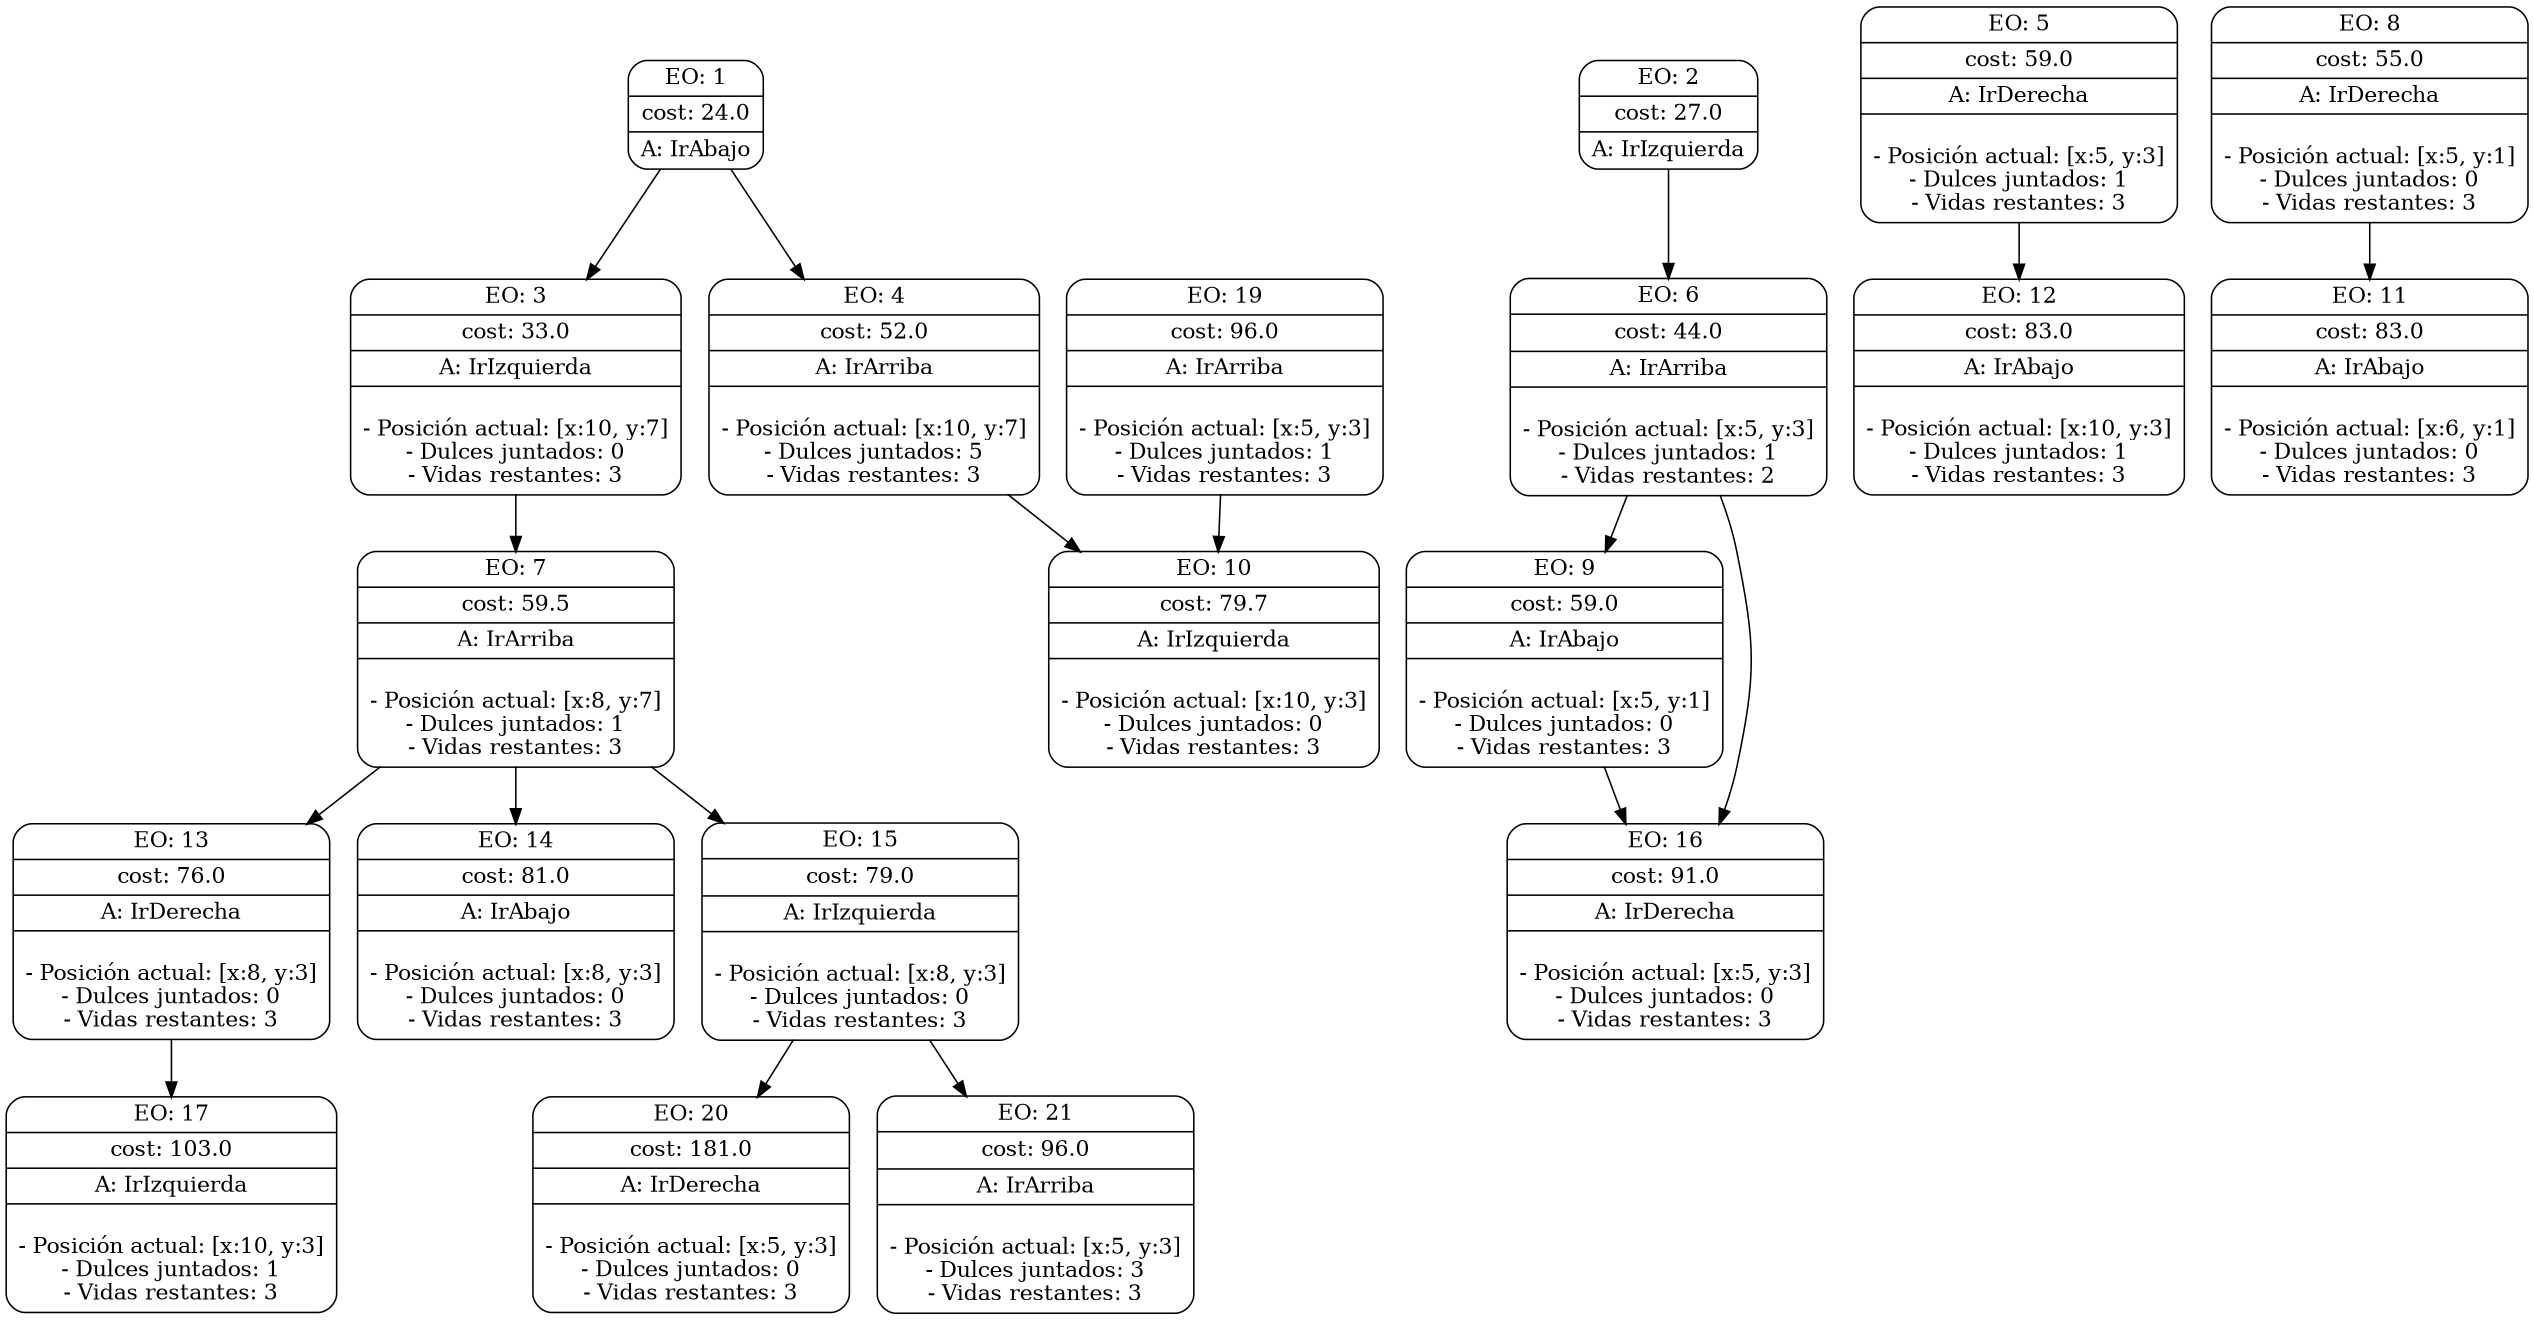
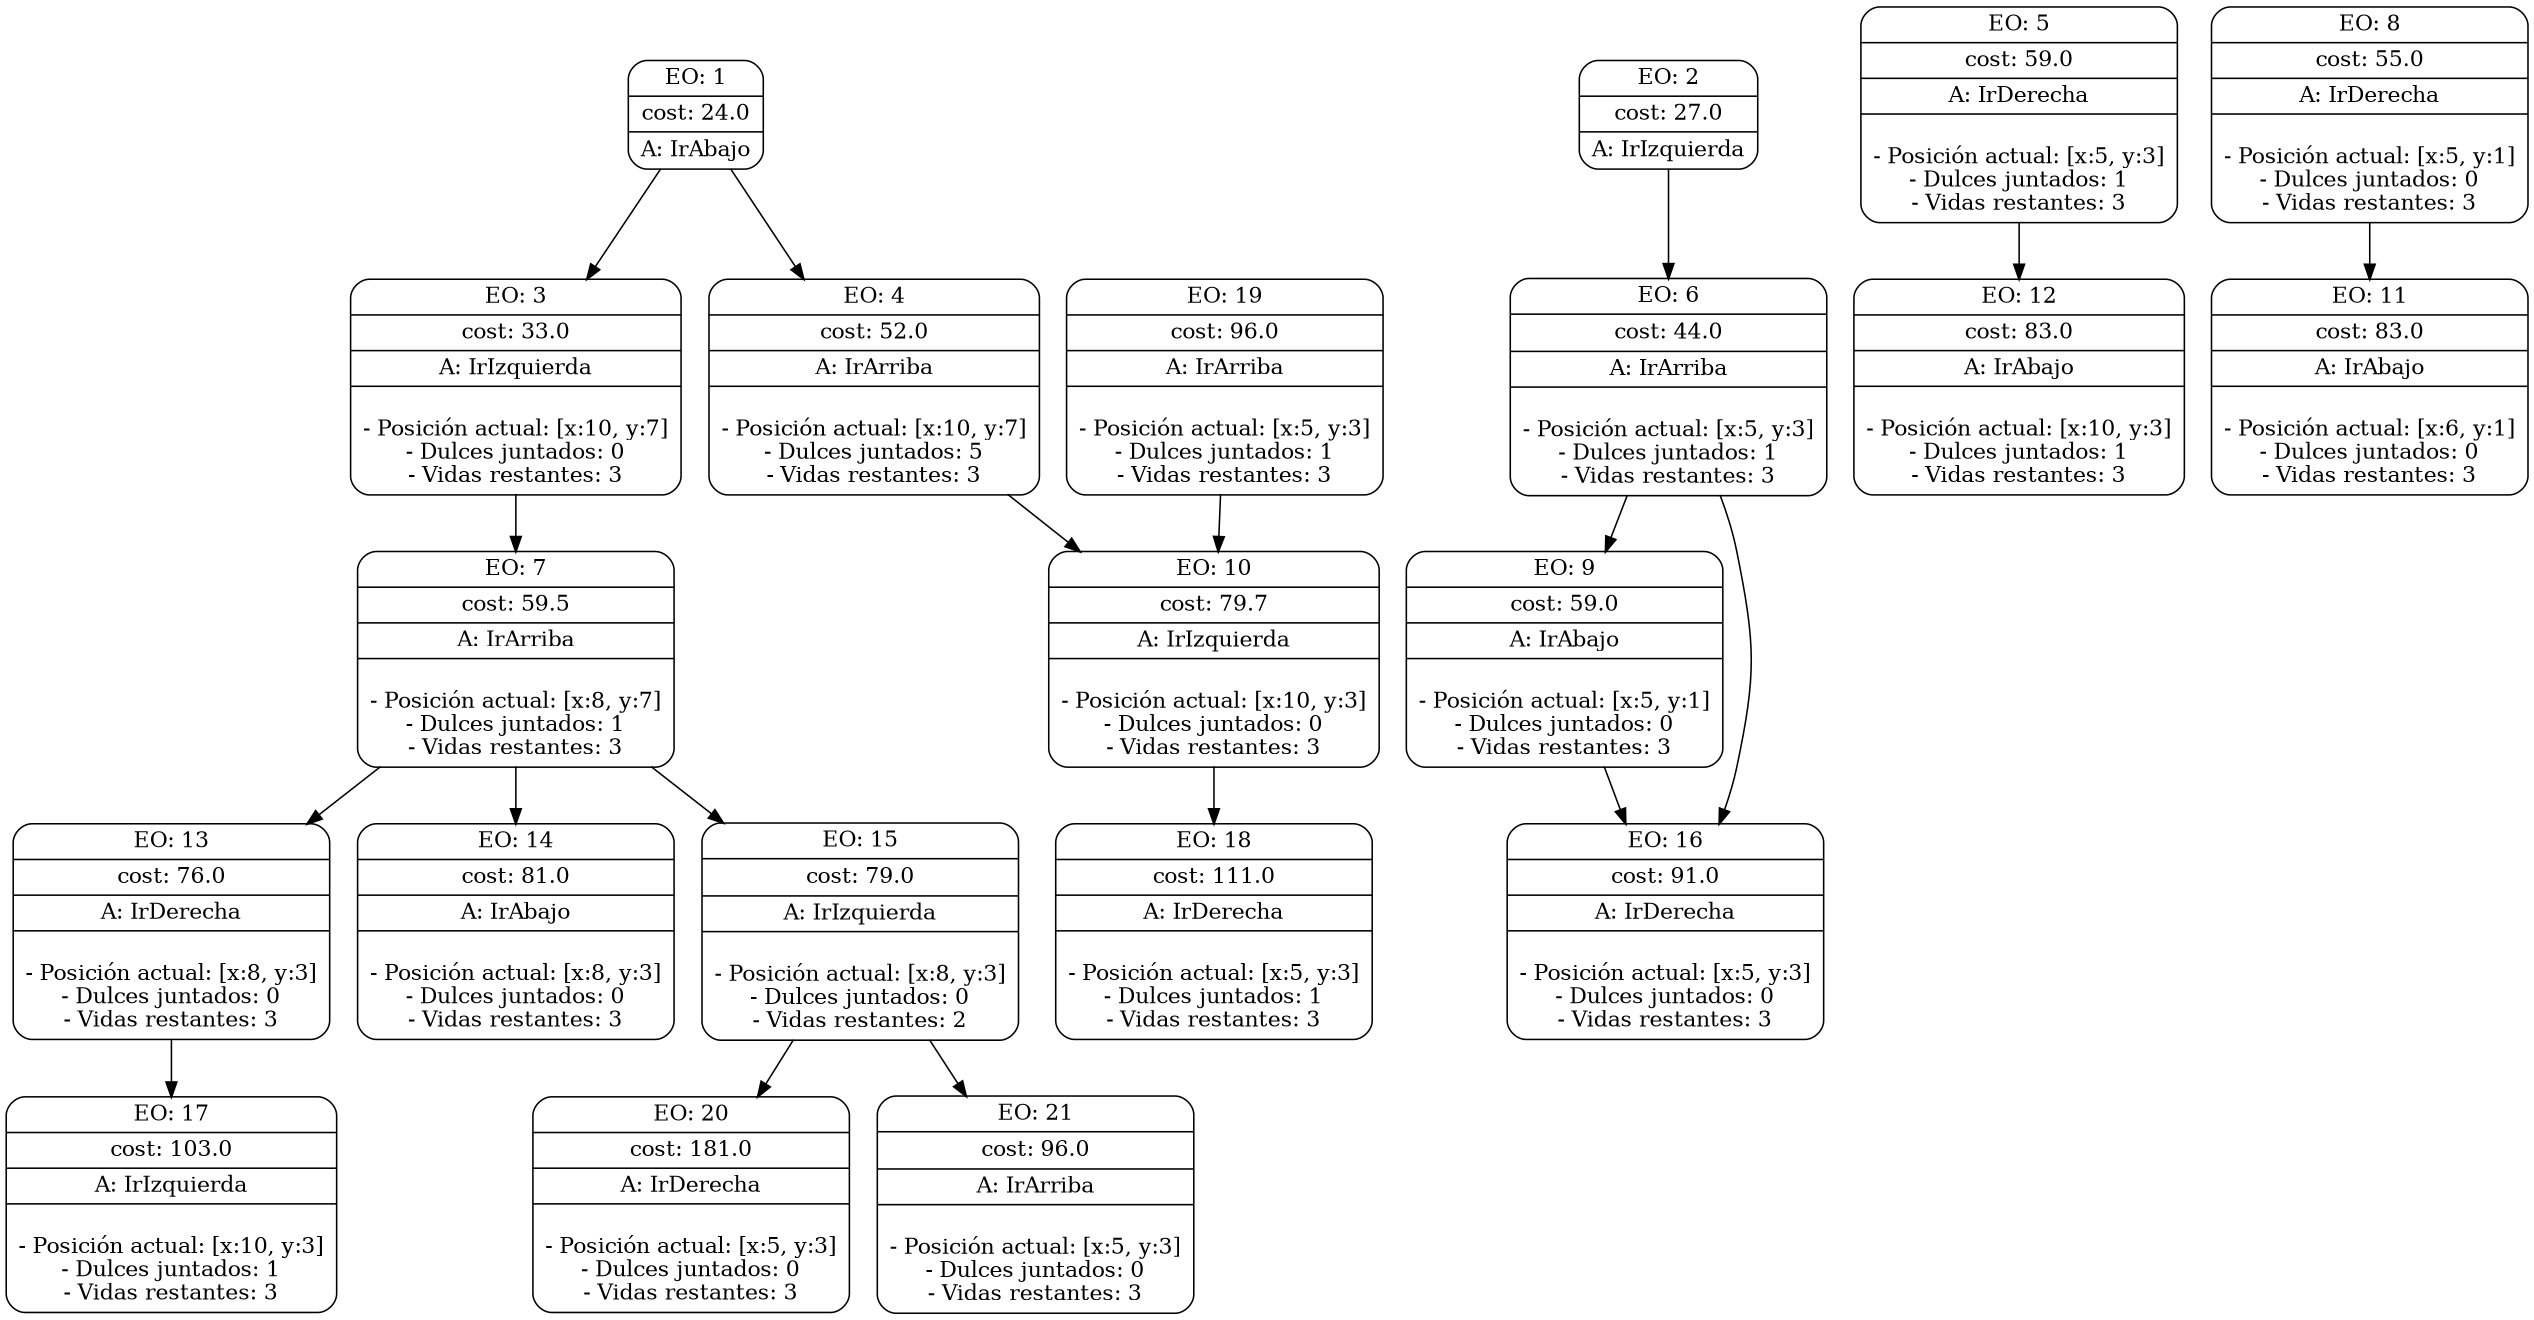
  digraph {
    node [shape=Mrecord]
    n1 [label="{EO: 1|cost: 24.0|A: IrAbajo}"]
    n2 [label="{EO: 3|cost: 33.0|A: IrIzquierda|\n- Posición actual: [x:10, y:7]\n- Dulces juntados: 0\n- Vidas restantes: 3}"]
    n3 [label="{EO: 4|cost: 52.0|A: IrArriba|\n- Posición actual: [x:10, y:7]\n- Dulces juntados: 5\n- Vidas restantes: 3}"]
    n4 [label="{EO: 2|cost: 27.0|A: IrIzquierda}"]
-   n5 [label="{EO: 6|cost: 44.0|A: IrArriba|\n- Posición actual: [x:5, y:3]\n- Dulces juntados: 1\n- Vidas restantes: 2}"]
+   n5 [label="{EO: 6|cost: 44.0|A: IrArriba|\n- Posición actual: [x:5, y:3]\n- Dulces juntados: 1\n- Vidas restantes: 3}"]
    n6 [label="{EO: 7|cost: 59.5|A: IrArriba|\n- Posición actual: [x:8, y:7]\n- Dulces juntados: 1\n- Vidas restantes: 3}"]
    n7 [label="{EO: 10|cost: 79.7|A: IrIzquierda|\n- Posición actual: [x:10, y:3]\n- Dulces juntados: 0\n- Vidas restantes: 3}"]
    n8 [label="{EO: 13|cost: 76.0|A: IrDerecha|\n- Posición actual: [x:8, y:3]\n- Dulces juntados: 0\n- Vidas restantes: 3}"]
    n9 [label="{EO: 14|cost: 81.0|A: IrAbajo|\n- Posición actual: [x:8, y:3]\n- Dulces juntados: 0\n- Vidas restantes: 3}"]
-   n10 [label="{EO: 15|cost: 79.0|A: IrIzquierda|\n- Posición actual: [x:8, y:3]\n- Dulces juntados: 0\n- Vidas restantes: 3}"]
+   n10 [label="{EO: 15|cost: 79.0|A: IrIzquierda|\n- Posición actual: [x:8, y:3]\n- Dulces juntados: 0\n- Vidas restantes: 2}"]
    n11 [label="{EO: 17|cost: 103.0|A: IrIzquierda|\n- Posición actual: [x:10, y:3]\n- Dulces juntados: 1\n- Vidas restantes: 3}"]
    n12 [label="{EO: 20|cost: 181.0|A: IrDerecha|\n- Posición actual: [x:5, y:3]\n- Dulces juntados: 0\n- Vidas restantes: 3}"]
-   n13 [label="{EO: 21|cost: 96.0|A: IrArriba|\n- Posición actual: [x:5, y:3]\n- Dulces juntados: 3\n- Vidas restantes: 3}"]
+   n13 [label="{EO: 21|cost: 96.0|A: IrArriba|\n- Posición actual: [x:5, y:3]\n- Dulces juntados: 0\n- Vidas restantes: 3}"]
+   n14 [label="{EO: 18|cost: 111.0|A: IrDerecha|\n- Posición actual: [x:5, y:3]\n- Dulces juntados: 1\n- Vidas restantes: 3}"]
    n15 [label="{EO: 19|cost: 96.0|A: IrArriba|\n- Posición actual: [x:5, y:3]\n- Dulces juntados: 1\n- Vidas restantes: 3}"]
    n16 [label="{EO: 5|cost: 59.0|A: IrDerecha|\n- Posición actual: [x:5, y:3]\n- Dulces juntados: 1\n- Vidas restantes: 3}"]
    n17 [label="{EO: 12|cost: 83.0|A: IrAbajo|\n- Posición actual: [x:10, y:3]\n- Dulces juntados: 1\n- Vidas restantes: 3}"]
    n18 [label="{EO: 9|cost: 59.0|A: IrAbajo|\n- Posición actual: [x:5, y:1]\n- Dulces juntados: 0\n- Vidas restantes: 3}"]
    n19 [label="{EO: 16|cost: 91.0|A: IrDerecha|\n- Posición actual: [x:5, y:3]\n- Dulces juntados: 0\n- Vidas restantes: 3}"]
    n20 [label="{EO: 8|cost: 55.0|A: IrDerecha|\n- Posición actual: [x:5, y:1]\n- Dulces juntados: 0\n- Vidas restantes: 3}"]
    n21 [label="{EO: 11|cost: 83.0|A: IrAbajo|\n- Posición actual: [x:6, y:1]\n- Dulces juntados: 0\n- Vidas restantes: 3}"]
    n1 -> n2
    n1 -> n3
    n2 -> n6
    n3 -> n7
    n4 -> n5
    n5 -> n18
    n5 -> n19
    n6 -> n8
    n6 -> n9
    n6 -> n10
+   n7 -> n14
    n8 -> n11
    n10 -> n12
    n10 -> n13
    n15 -> n7
    n16 -> n17
    n18 -> n19
    n20 -> n21
  }
